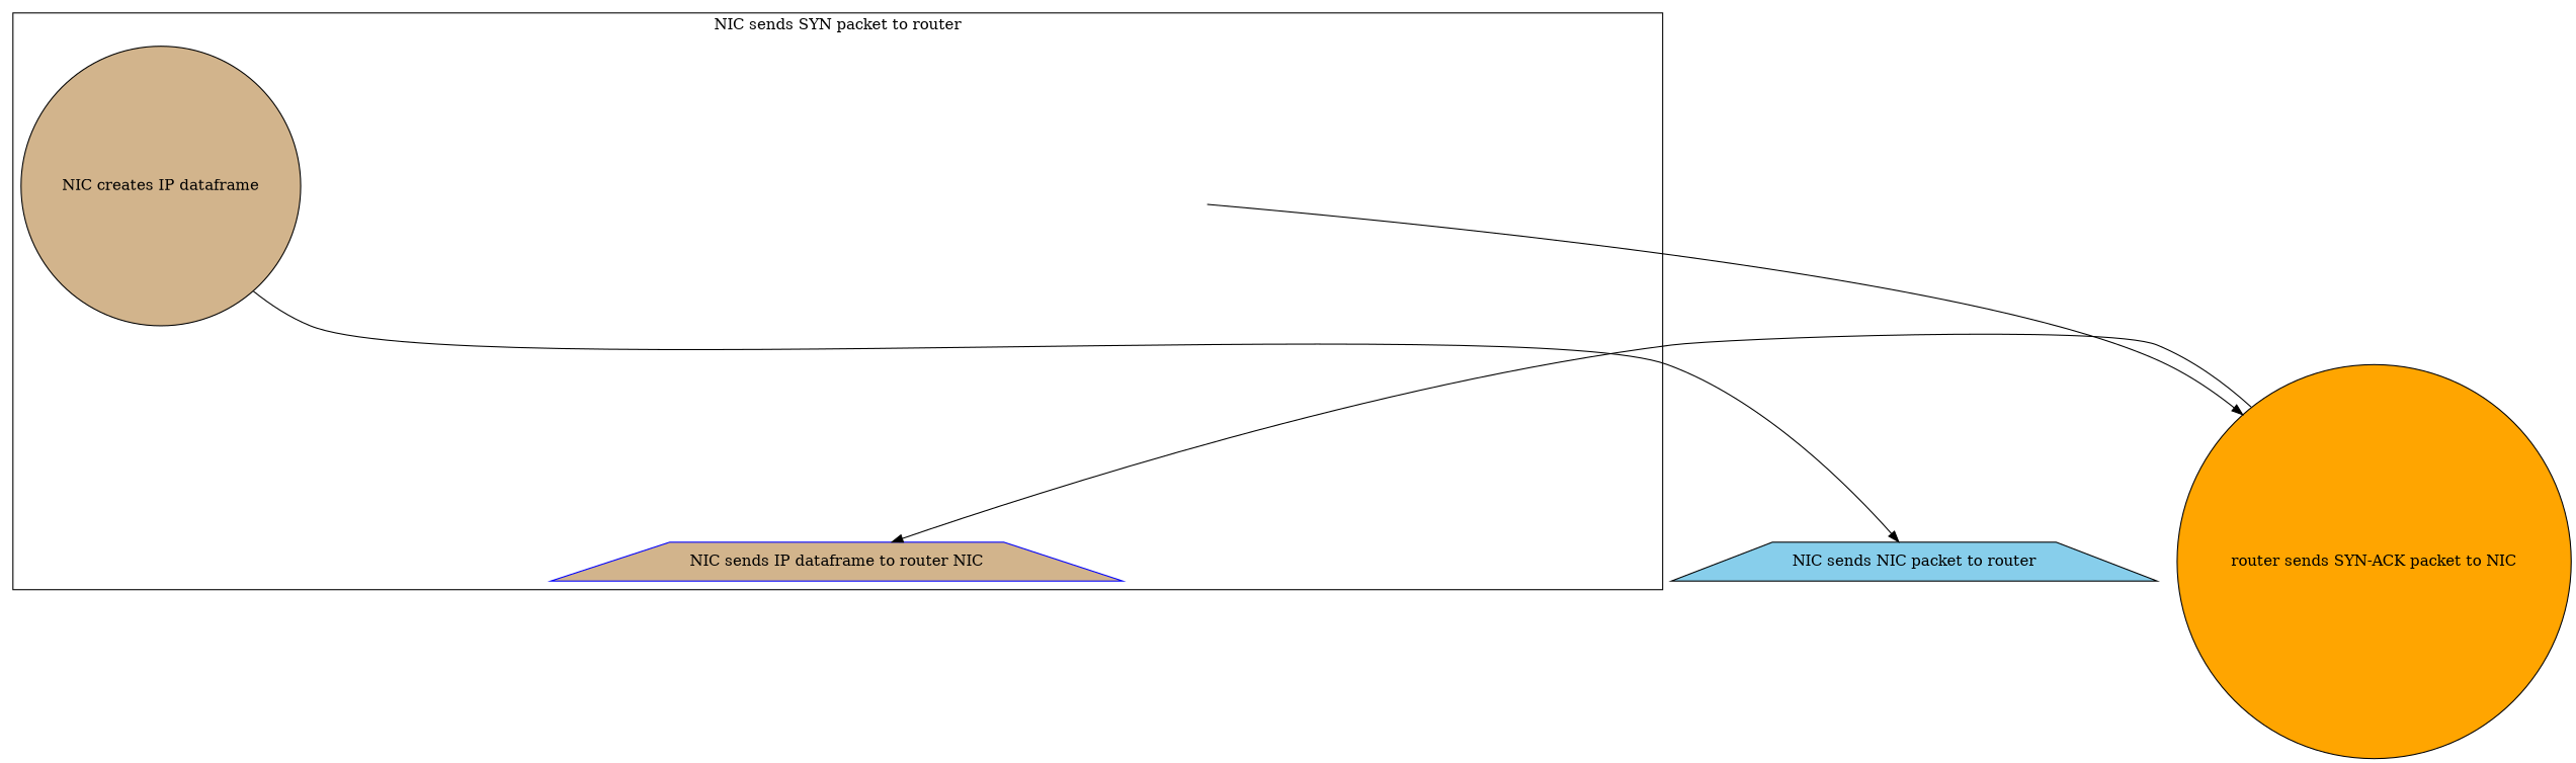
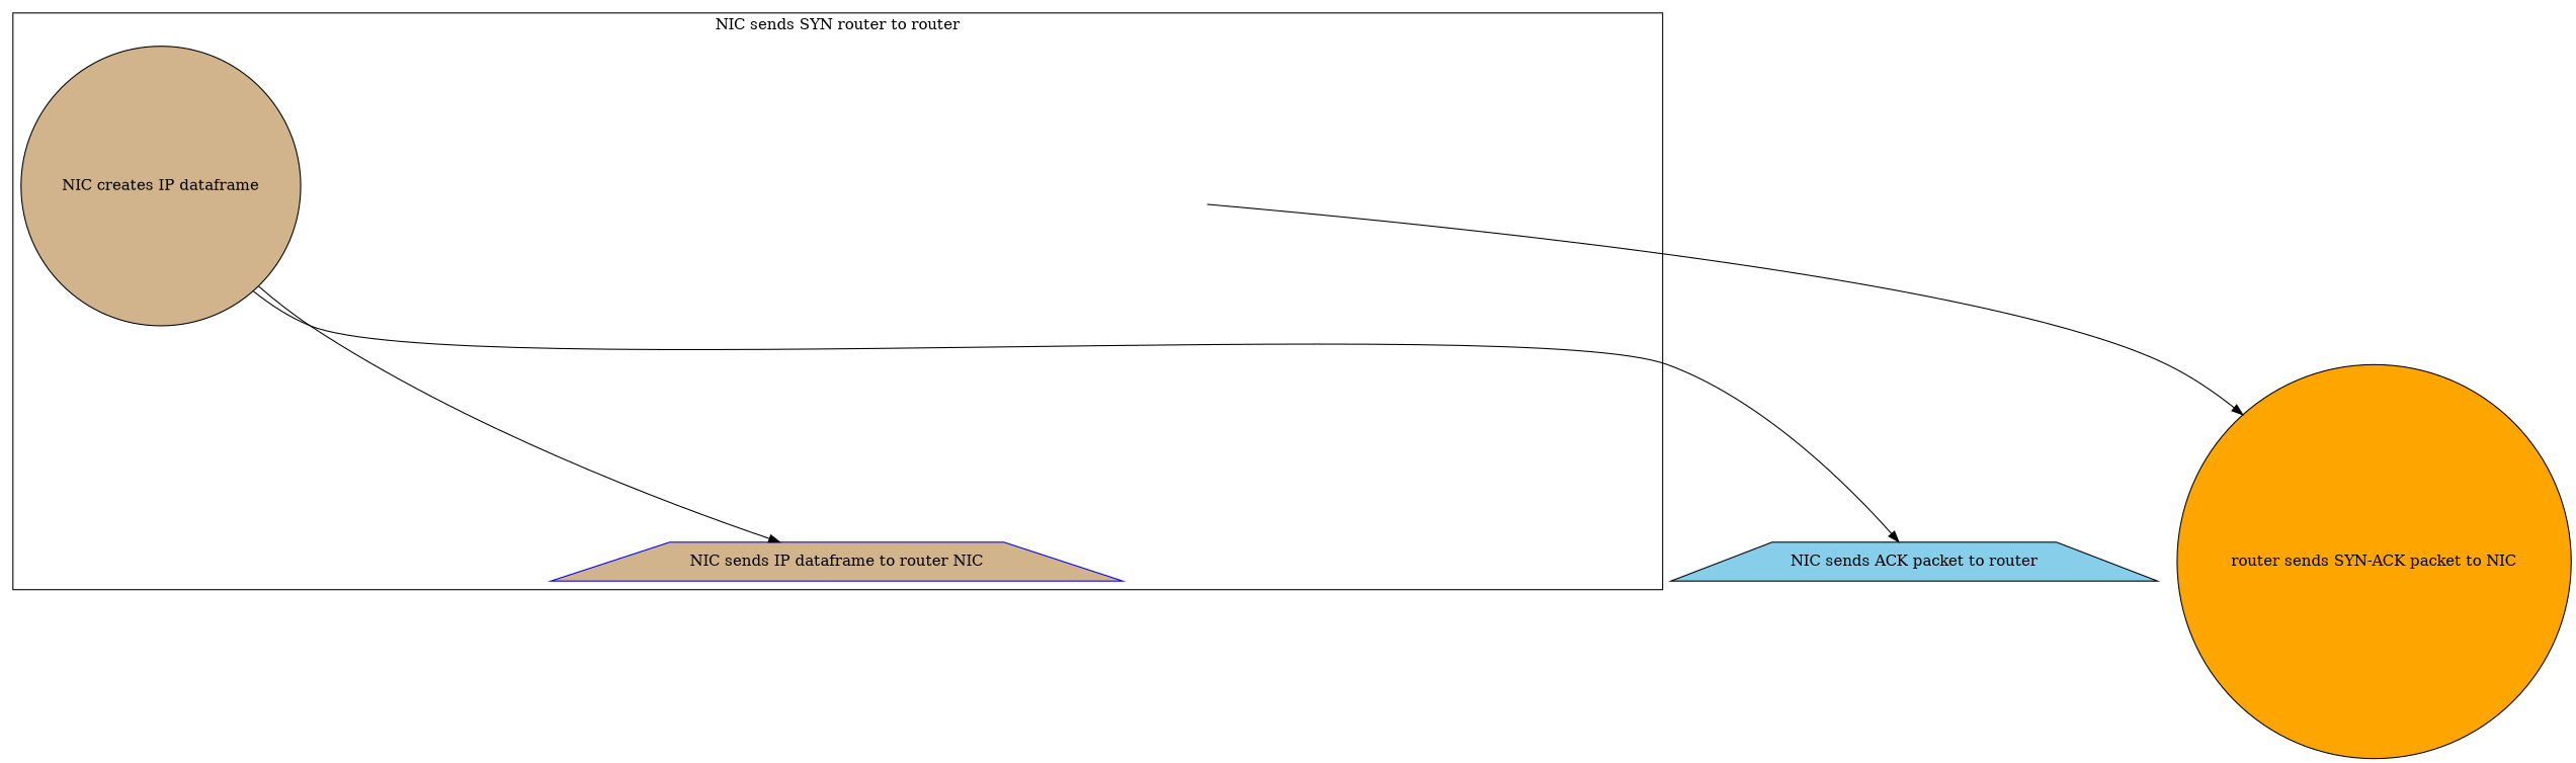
  strict digraph {
    compound=true
    node [style=filled fillcolor=tan shape=circle]
    edge [arrowhead=normal]
    user_story_user_brows_web_browse_web_browse_web_browse_operating__operating__operating_NIC_sends_SYN_packet_to_router [style=invis fillcolor="" shape=""]
    n2 [label="NIC creates IP dataframe"]
    n3 [color=blue label="NIC sends IP dataframe to router NIC" shape=trapezium]
    n4 [fillcolor=orange label="router sends SYN-ACK packet to NIC"]
-   n5 [fillcolor=skyblue label="NIC sends NIC packet to router" shape=trapezium]
+   n5 [fillcolor=skyblue label="NIC sends ACK packet to router" shape=trapezium]
    subgraph cluster_1 {
-     label="NIC sends SYN packet to router"
+     label="NIC sends SYN router to router"
      user_story_user_brows_web_browse_web_browse_web_browse_operating__operating__operating_NIC_sends_SYN_packet_to_router
      n2
      n3
    }
    user_story_user_brows_web_browse_web_browse_web_browse_operating__operating__operating_NIC_sends_SYN_packet_to_router -> n4
-   n4 -> n3
+   n2 -> n3
    n2 -> n5
  }
